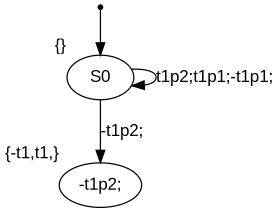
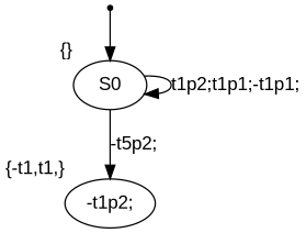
  digraph {
    fontname="Liberation Sans"
    node [fontname="Liberation Sans"]
    edge [fontname="Liberation Sans"]
    Initial [shape=point]
    S0 [xlabel="{}"]
    n3 [label="-t1p2;" xlabel="{-t1,t1,}"]
    Initial -> S0
    S0 -> S0 [label="t1p2;t1p1;-t1p1;"]
-   S0 -> n3 [label="-t1p2;"]
+   S0 -> n3 [label="-t5p2;"]
  }
